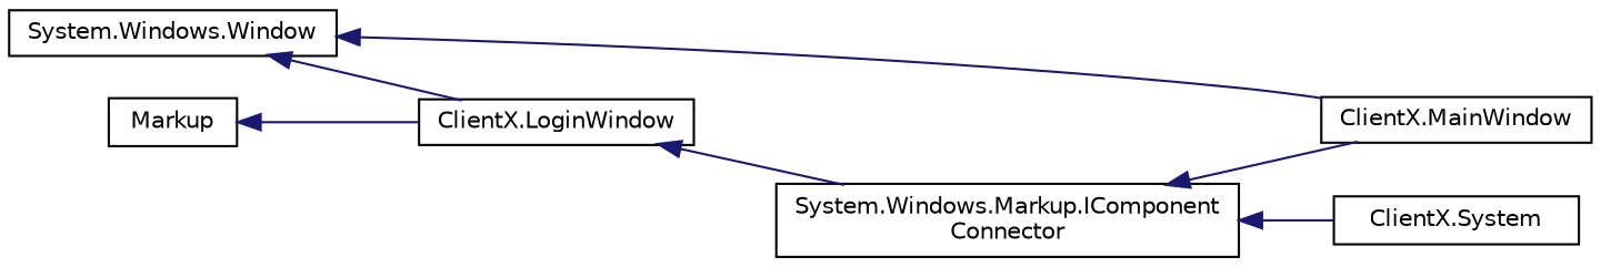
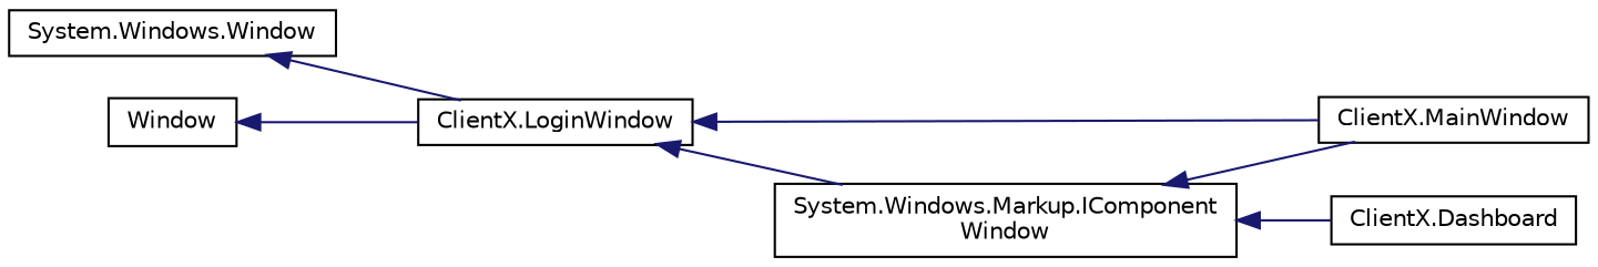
  digraph {
    rankdir=LR
    node [color=black fillcolor=white fontname=Helvetica fontsize=10 shape=record style=filled]
    edge [color=midnightblue dir=back fontname=Helvetica fontsize=10 labelfontname=Helvetica labelfontsize=10 style=solid]
-   n1 [height=0.2 label="System.Windows.Markup.IComponent\lConnector" width=0.4]
-   n2 [height=0.2 label="ClientX.System" width=0.4]
+   n1 [height=0.2 label="System.Windows.Markup.IComponent\lWindow" width=0.4]
+   n2 [height=0.2 label="ClientX.Dashboard" width=0.4]
    n3 [height=0.2 label="ClientX.MainWindow" width=0.4]
    n4 [height=0.2 label="ClientX.LoginWindow" width=0.4]
    n5 [height=0.2 label="System.Windows.Window" width=0.4]
-   n6 [height=0.2 label=Markup width=0.4]
+   n6 [height=0.2 label=Window width=0.4]
    n1 -> n2
    n1 -> n3
    n4 -> n1
-   n5 -> n3
+   n4 -> n3
    n5 -> n4
    n6 -> n4
  }
